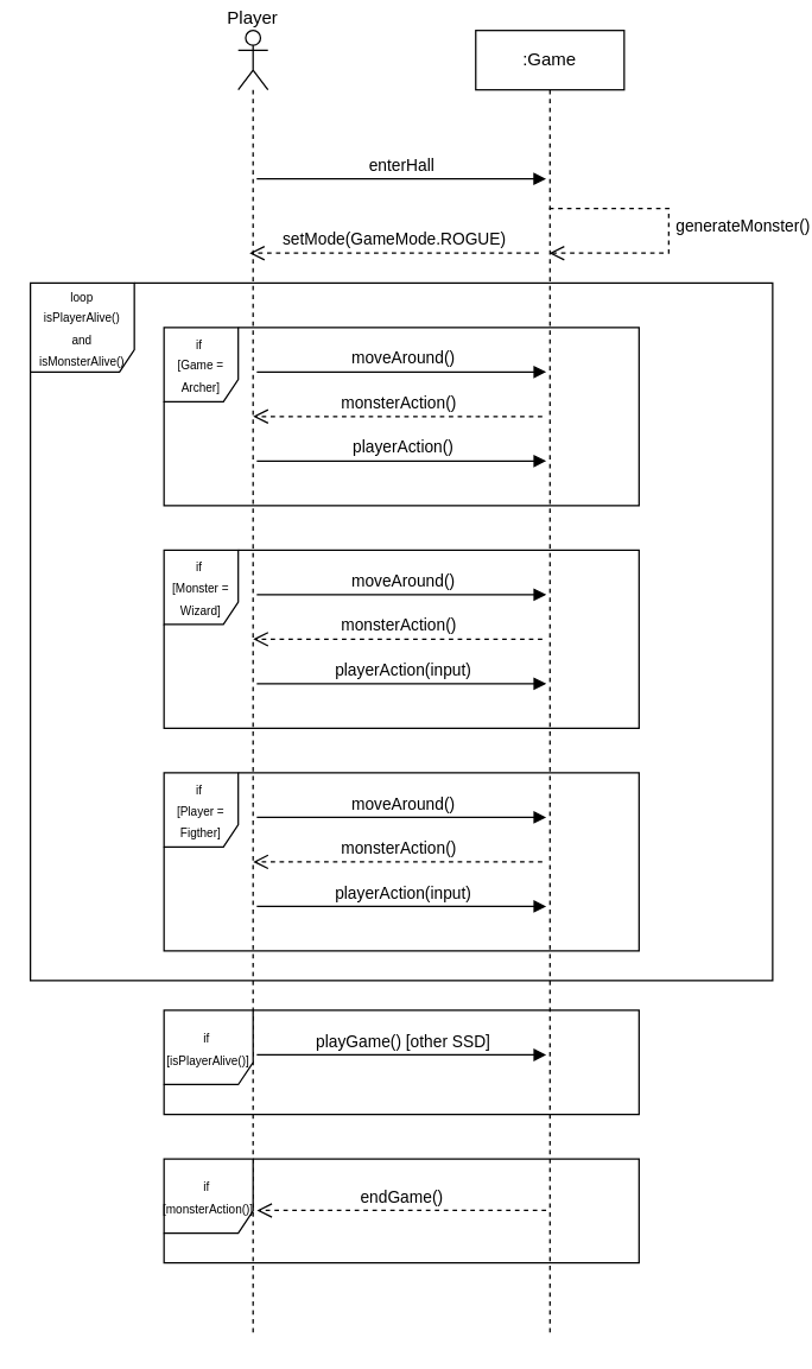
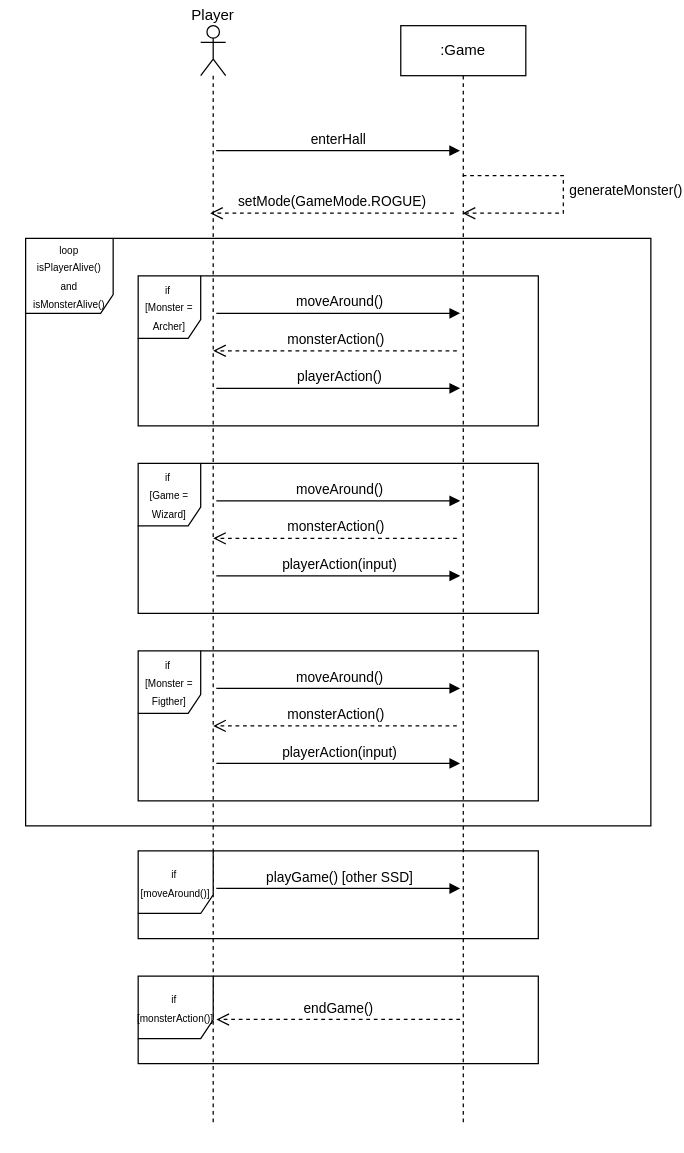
  <mxCell id="0" />
  <mxCell id="1" parent="0" />
  <mxCell id="2" value="Player&lt;div&gt;&lt;br&gt;&lt;/div&gt;&lt;div&gt;&lt;br&gt;&lt;/div&gt;&lt;div&gt;&lt;br&gt;&lt;/div&gt;&lt;div&gt;&lt;br&gt;&lt;/div&gt;" style="shape=umlLifeline;perimeter=lifelinePerimeter;whiteSpace=wrap;html=1;container=1;dropTarget=0;collapsible=0;recursiveResize=0;outlineConnect=0;portConstraint=eastwest;newEdgeStyle={&quot;curved&quot;:0,&quot;rounded&quot;:0};participant=umlActor;" vertex="1" parent="1"><mxGeometry x="160" y="20" width="20" height="880" as="geometry" /></mxCell>
  <mxCell id="3" value=":Game" style="shape=umlLifeline;perimeter=lifelinePerimeter;whiteSpace=wrap;html=1;container=1;dropTarget=0;collapsible=0;recursiveResize=0;outlineConnect=0;portConstraint=eastwest;newEdgeStyle={&quot;curved&quot;:0,&quot;rounded&quot;:0};" vertex="1" parent="1"><mxGeometry x="320" y="20" width="100" height="880" as="geometry" /></mxCell>
  <mxCell id="4" value="&lt;br&gt;&lt;div&gt;enterHall&lt;/div&gt;" style="html=1;verticalAlign=bottom;endArrow=block;curved=0;rounded=0;" edge="1" parent="1"><mxGeometry width="80" relative="1" as="geometry"><mxPoint x="172.42" y="120" as="sourcePoint" /><mxPoint x="367.42" y="120" as="targetPoint" /></mxGeometry></mxCell>
  <mxCell id="5" value="&lt;div&gt;&lt;span style=&quot;font-size: 8px;&quot;&gt;loop&lt;/span&gt;&lt;/div&gt;&lt;span style=&quot;font-size: 8px;&quot;&gt;isPlayerAlive()&lt;/span&gt;&lt;div&gt;&lt;span style=&quot;font-size: 8px;&quot;&gt;and&lt;/span&gt;&lt;/div&gt;&lt;div&gt;&lt;span style=&quot;font-size: 8px;&quot;&gt;isMonsterAlive()&lt;/span&gt;&lt;/div&gt;" style="shape=umlFrame;whiteSpace=wrap;html=1;pointerEvents=0;width=70;height=60;" vertex="1" parent="1"><mxGeometry x="20" y="190" width="500" height="470" as="geometry" /></mxCell>
  <mxCell id="6" value="setMode(GameMode.ROGUE)" style="html=1;verticalAlign=bottom;endArrow=open;dashed=1;endSize=8;curved=0;rounded=0;" edge="1" parent="1"><mxGeometry x="-0.002" relative="1" as="geometry"><mxPoint x="362.42" y="170" as="sourcePoint" /><mxPoint x="167.575" y="170" as="targetPoint" /><Array as="points"><mxPoint x="277.42" y="170" /></Array><mxPoint as="offset" /></mxGeometry></mxCell>
  <mxCell id="7" value="generateMonster()" style="html=1;verticalAlign=bottom;endArrow=open;dashed=1;endSize=8;curved=0;rounded=0;" edge="1" parent="1" source="3" target="3"><mxGeometry x="0.053" y="50" relative="1" as="geometry"><mxPoint x="564.84" y="140" as="sourcePoint" /><mxPoint x="369.995" y="140" as="targetPoint" /><Array as="points"><mxPoint x="450" y="140" /><mxPoint x="450" y="170" /><mxPoint x="430" y="170" /><mxPoint x="390" y="170" /></Array><mxPoint as="offset" /></mxGeometry></mxCell>
- <mxCell id="8" value="&lt;span style=&quot;font-size: 8px;&quot;&gt;if&amp;nbsp;&lt;/span&gt;&lt;div&gt;&lt;span style=&quot;font-size: 8px;&quot;&gt;[Game = Archer]&lt;/span&gt;&lt;/div&gt;" style="shape=umlFrame;whiteSpace=wrap;html=1;pointerEvents=0;width=50;height=50;" vertex="1" parent="1"><mxGeometry x="110" y="220" width="320" height="120" as="geometry" /></mxCell>
+ <mxCell id="8" value="&lt;span style=&quot;font-size: 8px;&quot;&gt;if&amp;nbsp;&lt;/span&gt;&lt;div&gt;&lt;span style=&quot;font-size: 8px;&quot;&gt;[Monster = Archer]&lt;/span&gt;&lt;/div&gt;" style="shape=umlFrame;whiteSpace=wrap;html=1;pointerEvents=0;width=50;height=50;" vertex="1" parent="1"><mxGeometry x="110" y="220" width="320" height="120" as="geometry" /></mxCell>
  <mxCell id="9" value="moveAround()" style="html=1;verticalAlign=bottom;endArrow=block;curved=0;rounded=0;" edge="1" parent="1"><mxGeometry width="80" relative="1" as="geometry"><mxPoint x="172.5" y="250" as="sourcePoint" /><mxPoint x="367.5" y="250" as="targetPoint" /></mxGeometry></mxCell>
  <mxCell id="10" value="monsterAction()" style="html=1;verticalAlign=bottom;endArrow=open;dashed=1;endSize=8;curved=0;rounded=0;" edge="1" parent="1"><mxGeometry x="-0.002" relative="1" as="geometry"><mxPoint x="364.84" y="280" as="sourcePoint" /><mxPoint x="169.995" y="280" as="targetPoint" /><Array as="points"><mxPoint x="279.84" y="280" /></Array><mxPoint as="offset" /></mxGeometry></mxCell>
  <mxCell id="11" value="playerAction()" style="html=1;verticalAlign=bottom;endArrow=block;curved=0;rounded=0;" edge="1" parent="1"><mxGeometry width="80" relative="1" as="geometry"><mxPoint x="172.5" y="310" as="sourcePoint" /><mxPoint x="367.5" y="310" as="targetPoint" /></mxGeometry></mxCell>
- <mxCell id="12" value="&lt;span style=&quot;font-size: 8px;&quot;&gt;if&amp;nbsp;&lt;/span&gt;&lt;div&gt;&lt;span style=&quot;font-size: 8px;&quot;&gt;[Monster = Wizard]&lt;/span&gt;&lt;/div&gt;" style="shape=umlFrame;whiteSpace=wrap;html=1;pointerEvents=0;width=50;height=50;" vertex="1" parent="1"><mxGeometry x="110" y="370" width="320" height="120" as="geometry" /></mxCell>
+ <mxCell id="12" value="&lt;span style=&quot;font-size: 8px;&quot;&gt;if&amp;nbsp;&lt;/span&gt;&lt;div&gt;&lt;span style=&quot;font-size: 8px;&quot;&gt;[Game = Wizard]&lt;/span&gt;&lt;/div&gt;" style="shape=umlFrame;whiteSpace=wrap;html=1;pointerEvents=0;width=50;height=50;" vertex="1" parent="1"><mxGeometry x="110" y="370" width="320" height="120" as="geometry" /></mxCell>
  <mxCell id="13" value="moveAround()" style="html=1;verticalAlign=bottom;endArrow=block;curved=0;rounded=0;" edge="1" parent="1"><mxGeometry width="80" relative="1" as="geometry"><mxPoint x="172.5" y="400" as="sourcePoint" /><mxPoint x="367.5" y="400" as="targetPoint" /></mxGeometry></mxCell>
  <mxCell id="14" value="monsterAction()" style="html=1;verticalAlign=bottom;endArrow=open;dashed=1;endSize=8;curved=0;rounded=0;" edge="1" parent="1"><mxGeometry x="-0.002" relative="1" as="geometry"><mxPoint x="364.84" y="430" as="sourcePoint" /><mxPoint x="169.995" y="430" as="targetPoint" /><Array as="points"><mxPoint x="279.84" y="430" /></Array><mxPoint as="offset" /></mxGeometry></mxCell>
  <mxCell id="15" value="playerAction(input)" style="html=1;verticalAlign=bottom;endArrow=block;curved=0;rounded=0;" edge="1" parent="1"><mxGeometry width="80" relative="1" as="geometry"><mxPoint x="172.5" y="460" as="sourcePoint" /><mxPoint x="367.5" y="460" as="targetPoint" /></mxGeometry></mxCell>
- <mxCell id="16" value="&lt;span style=&quot;font-size: 8px;&quot;&gt;if&amp;nbsp;&lt;/span&gt;&lt;div&gt;&lt;span style=&quot;font-size: 8px;&quot;&gt;[Player = Figther]&lt;/span&gt;&lt;/div&gt;" style="shape=umlFrame;whiteSpace=wrap;html=1;pointerEvents=0;width=50;height=50;" vertex="1" parent="1"><mxGeometry x="110" y="520" width="320" height="120" as="geometry" /></mxCell>
+ <mxCell id="16" value="&lt;span style=&quot;font-size: 8px;&quot;&gt;if&amp;nbsp;&lt;/span&gt;&lt;div&gt;&lt;span style=&quot;font-size: 8px;&quot;&gt;[Monster = Figther]&lt;/span&gt;&lt;/div&gt;" style="shape=umlFrame;whiteSpace=wrap;html=1;pointerEvents=0;width=50;height=50;" vertex="1" parent="1"><mxGeometry x="110" y="520" width="320" height="120" as="geometry" /></mxCell>
  <mxCell id="17" value="moveAround()" style="html=1;verticalAlign=bottom;endArrow=block;curved=0;rounded=0;" edge="1" parent="1"><mxGeometry width="80" relative="1" as="geometry"><mxPoint x="172.5" y="550" as="sourcePoint" /><mxPoint x="367.5" y="550" as="targetPoint" /></mxGeometry></mxCell>
  <mxCell id="18" value="monsterAction()" style="html=1;verticalAlign=bottom;endArrow=open;dashed=1;endSize=8;curved=0;rounded=0;" edge="1" parent="1"><mxGeometry x="-0.002" relative="1" as="geometry"><mxPoint x="364.84" y="580" as="sourcePoint" /><mxPoint x="169.995" y="580" as="targetPoint" /><Array as="points"><mxPoint x="279.84" y="580" /></Array><mxPoint as="offset" /></mxGeometry></mxCell>
  <mxCell id="19" value="playerAction(input)" style="html=1;verticalAlign=bottom;endArrow=block;curved=0;rounded=0;" edge="1" parent="1"><mxGeometry width="80" relative="1" as="geometry"><mxPoint x="172.5" y="610" as="sourcePoint" /><mxPoint x="367.5" y="610" as="targetPoint" /></mxGeometry></mxCell>
- <mxCell id="20" value="&lt;span style=&quot;font-size: 8px;&quot;&gt;if&amp;nbsp;&lt;/span&gt;&lt;div&gt;&lt;span style=&quot;font-size: 8px;&quot;&gt;[isPlayerAlive()]&lt;/span&gt;&lt;/div&gt;" style="shape=umlFrame;whiteSpace=wrap;html=1;pointerEvents=0;width=60;height=50;" vertex="1" parent="1"><mxGeometry x="110" y="680" width="320" height="70" as="geometry" /></mxCell>
+ <mxCell id="20" value="&lt;span style=&quot;font-size: 8px;&quot;&gt;if&amp;nbsp;&lt;/span&gt;&lt;div&gt;&lt;span style=&quot;font-size: 8px;&quot;&gt;[moveAround()]&lt;/span&gt;&lt;/div&gt;" style="shape=umlFrame;whiteSpace=wrap;html=1;pointerEvents=0;width=60;height=50;" vertex="1" parent="1"><mxGeometry x="110" y="680" width="320" height="70" as="geometry" /></mxCell>
  <mxCell id="21" value="playGame() [other SSD]" style="html=1;verticalAlign=bottom;endArrow=block;curved=0;rounded=0;" edge="1" parent="1"><mxGeometry width="80" relative="1" as="geometry"><mxPoint x="172.5" y="710" as="sourcePoint" /><mxPoint x="367.5" y="710" as="targetPoint" /></mxGeometry></mxCell>
  <mxCell id="22" value="&lt;span style=&quot;font-size: 8px;&quot;&gt;if&amp;nbsp;&lt;/span&gt;&lt;div&gt;&lt;span style=&quot;font-size: 8px;&quot;&gt;[monsterAction()]&lt;/span&gt;&lt;/div&gt;" style="shape=umlFrame;whiteSpace=wrap;html=1;pointerEvents=0;width=60;height=50;" vertex="1" parent="1"><mxGeometry x="110" y="780" width="320" height="70" as="geometry" /></mxCell>
  <mxCell id="23" value="endGame()" style="html=1;verticalAlign=bottom;endArrow=open;dashed=1;endSize=8;curved=0;rounded=0;" edge="1" parent="1"><mxGeometry x="-0.002" relative="1" as="geometry"><mxPoint x="367.42" y="814.77" as="sourcePoint" /><mxPoint x="172.575" y="814.77" as="targetPoint" /><Array as="points"><mxPoint x="282.42" y="814.77" /></Array><mxPoint as="offset" /></mxGeometry></mxCell>
